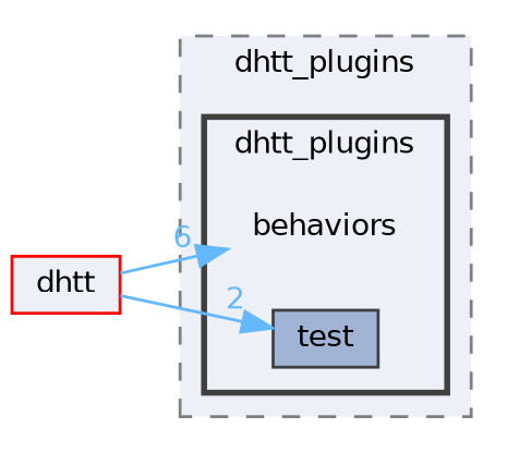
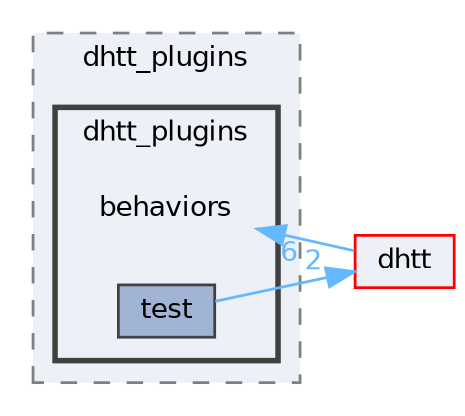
  digraph {
    compound=true
    rankdir=LR
    node [fontname=Helvetica fontsize=10 shape=box style=filled]
    edge [color=steelblue1 fontcolor=steelblue1 fontname=Helvetica fontsize=10 labeldistance=1.5 labelfontname=Helvetica labelfontsize=10]
    n1 [height=0.2 label=behaviors shape=plaintext width=0.4 style=""]
    n2 [color=grey25 fillcolor="#a2b4d6" height=0.2 label=test width=0.4]
    n3 [color=red fillcolor="#edf0f7" height=0.2 label=dhtt width=0.4]
    subgraph cluster_1 {
      bgcolor="#edf0f7"
      fontname=Helvetica
      fontsize=10
      label=dhtt_plugins
      pencolor=grey50
      style="filled,dashed"
      subgraph cluster_2 {
        bgcolor="#edf0f7"
        fontname=Helvetica
        fontsize=10
        label=dhtt_plugins
        pencolor=grey25
        style="filled,bold"
        n1
        n2
      }
    }
-   n3 -> n2 [headlabel=2]
+   n2 -> n3 [headlabel=2]
    n3 -> n1 [headlabel=6]
  }
